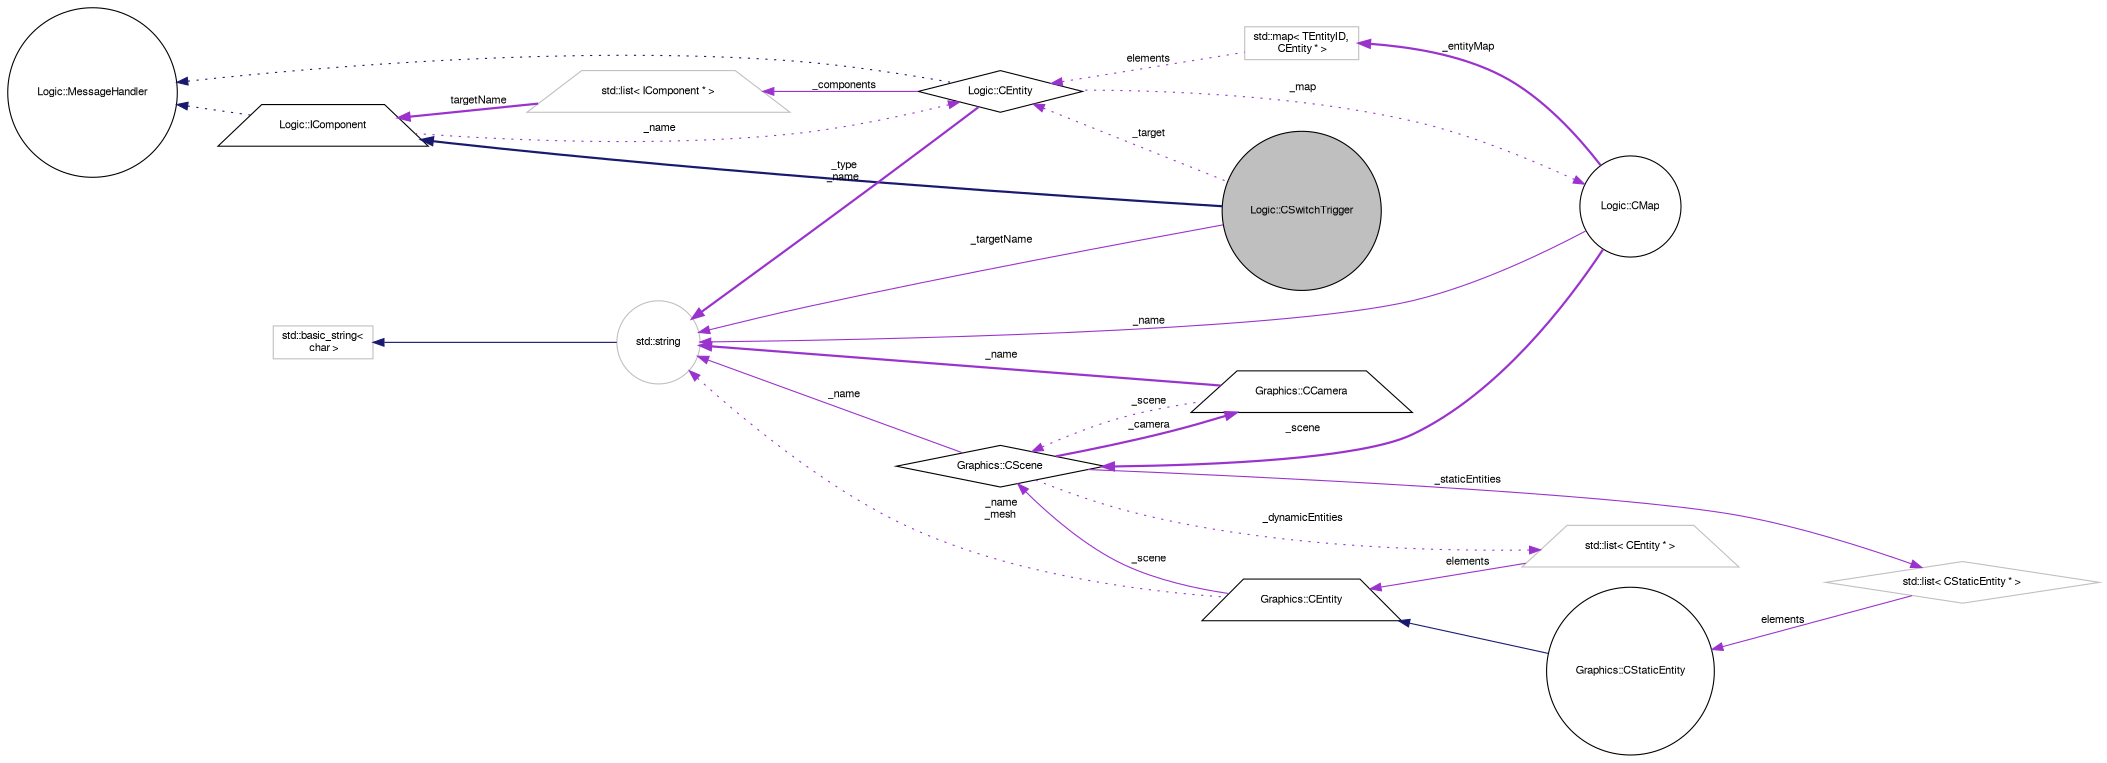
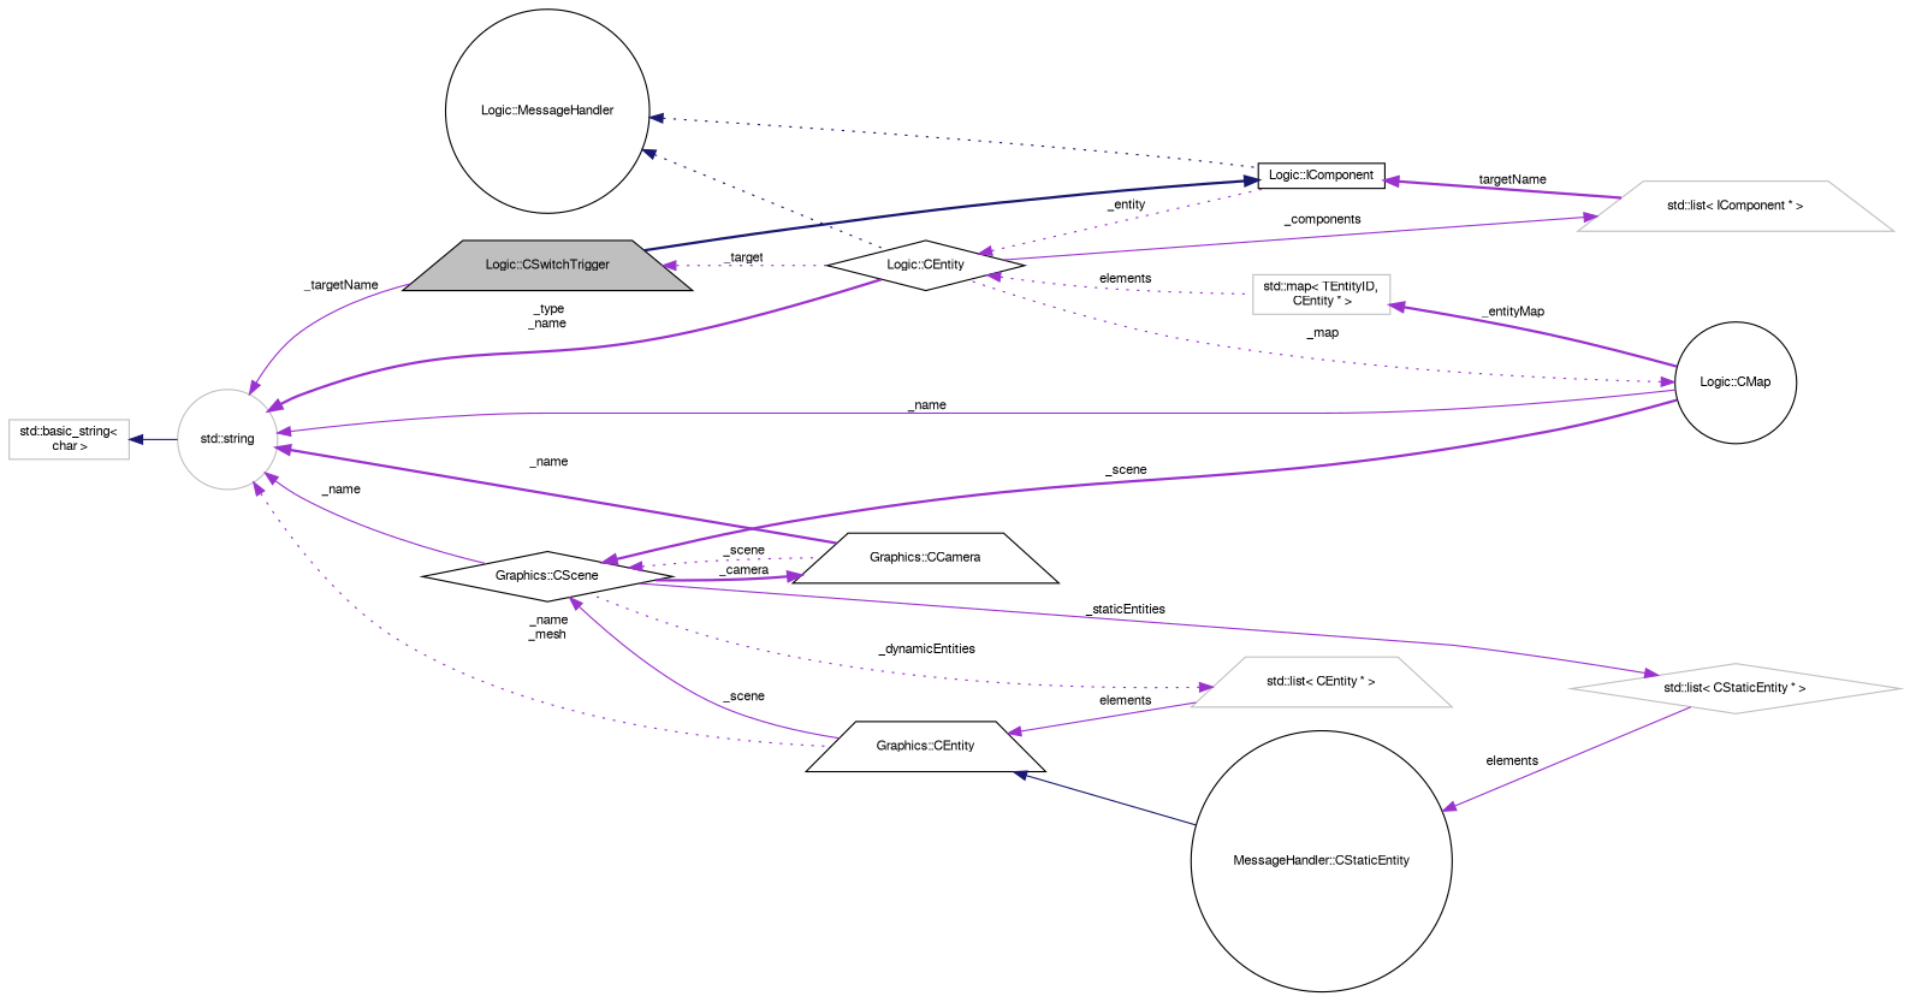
  digraph {
    rankdir=LR
    node [color=black fillcolor=white fontname=FreeSans fontsize=10 shape=circle style=filled]
    edge [color=darkorchid3 dir=back fontname=FreeSans fontsize=10 labelfontname=FreeSans labelfontsize=10 style=solid]
-   n1 [fillcolor=grey75 fontcolor=black height=0.2 label="Logic::CSwitchTrigger" width=0.4]
-   n2 [height=0.2 label="Logic::IComponent" shape=trapezium width=0.4]
+   n1 [fillcolor=grey75 fontcolor=black height=0.2 label="Logic::CSwitchTrigger" shape=trapezium width=0.4]
+   n2 [height=0.2 label="Logic::IComponent" shape=box width=0.4]
    n3 [color=grey75 height=0.2 label="std::list\< IComponent * \>" shape=trapezium width=0.4]
    n4 [height=0.2 label="Logic::CEntity" shape=diamond width=0.4]
    n5 [height=0.2 label="Logic::MessageHandler" width=0.4]
    n6 [color=grey75 height=0.2 label="std::map\< TEntityID,\l CEntity * \>" shape=box width=0.4]
    n7 [height=0.2 label="Logic::CMap" width=0.4]
    n8 [color=grey75 height=0.2 label="std::string" width=0.4]
    n9 [height=0.2 label="Graphics::CScene" shape=diamond width=0.4]
    n10 [height=0.2 label="Graphics::CEntity" shape=trapezium width=0.4]
    n11 [height=0.2 label="Graphics::CCamera" shape=trapezium width=0.4]
-   n12 [height=0.2 label="Graphics::CStaticEntity" width=0.4]
+   n12 [height=0.2 label="MessageHandler::CStaticEntity" width=0.4]
    n13 [color=grey75 height=0.2 label="std::list\< CEntity * \>" shape=trapezium width=0.4]
    n14 [color=grey75 height=0.2 label="std::basic_string\<\l char \>" shape=box width=0.4]
    n15 [color=grey75 height=0.2 label="std::list\< CStaticEntity * \>" shape=diamond width=0.4]
    n2 -> n1 [color=midnightblue style=bold]
    n2 -> n3 [label=" targetName" style=bold]
    n3 -> n4 [label=" _components"]
-   n4 -> n1 [label=" _target" style=dotted]
-   n4 -> n2 [label=" _name" style=dotted]
+   n1 -> n4 [label=" _target" style=dotted]
+   n4 -> n2 [label=" _entity" style=dotted]
    n4 -> n6 [label=" elements" style=dotted]
    n5 -> n2 [color=midnightblue style=dotted]
    n5 -> n4 [color=midnightblue style=dotted]
    n6 -> n7 [label=" _entityMap" style=bold]
    n7 -> n4 [label=" _map" style=dotted]
    n8 -> n1 [label=" _targetName"]
    n8 -> n4 [label=" _type\n_name" style=bold]
    n8 -> n7 [label=" _name"]
    n8 -> n9 [label=" _name"]
    n8 -> n10 [label=" _name\n_mesh" style=dotted]
    n8 -> n11 [label=" _name" style=bold]
    n9 -> n7 [label=" _scene" style=bold]
    n9 -> n10 [label=" _scene"]
    n9 -> n11 [label=" _scene" style=dotted]
    n10 -> n12 [color=midnightblue]
    n10 -> n13 [label=" elements"]
    n11 -> n9 [label=" _camera" style=bold]
    n12 -> n15 [label=" elements"]
    n13 -> n9 [label=" _dynamicEntities" style=dotted]
    n14 -> n8 [color=midnightblue]
    n15 -> n9 [label=" _staticEntities"]
  }
